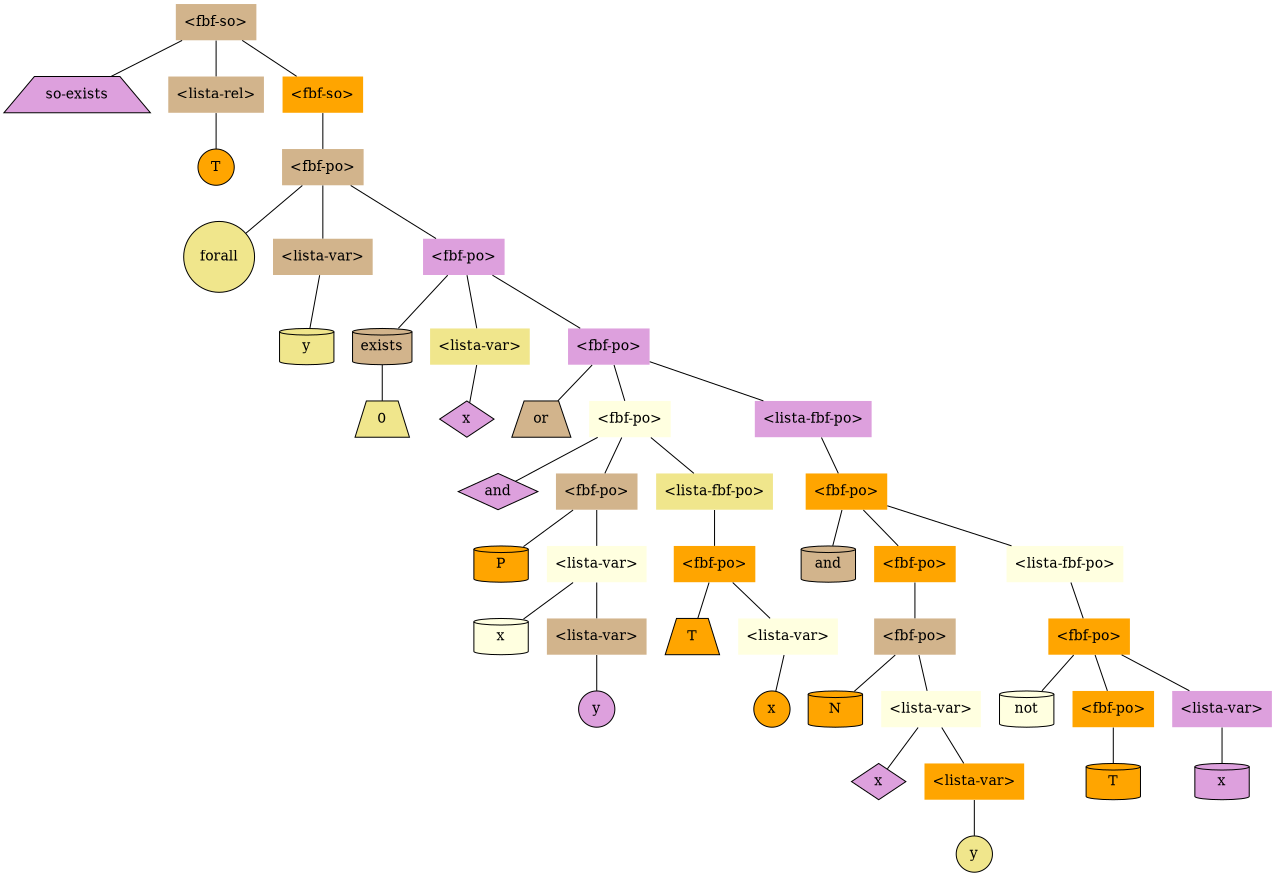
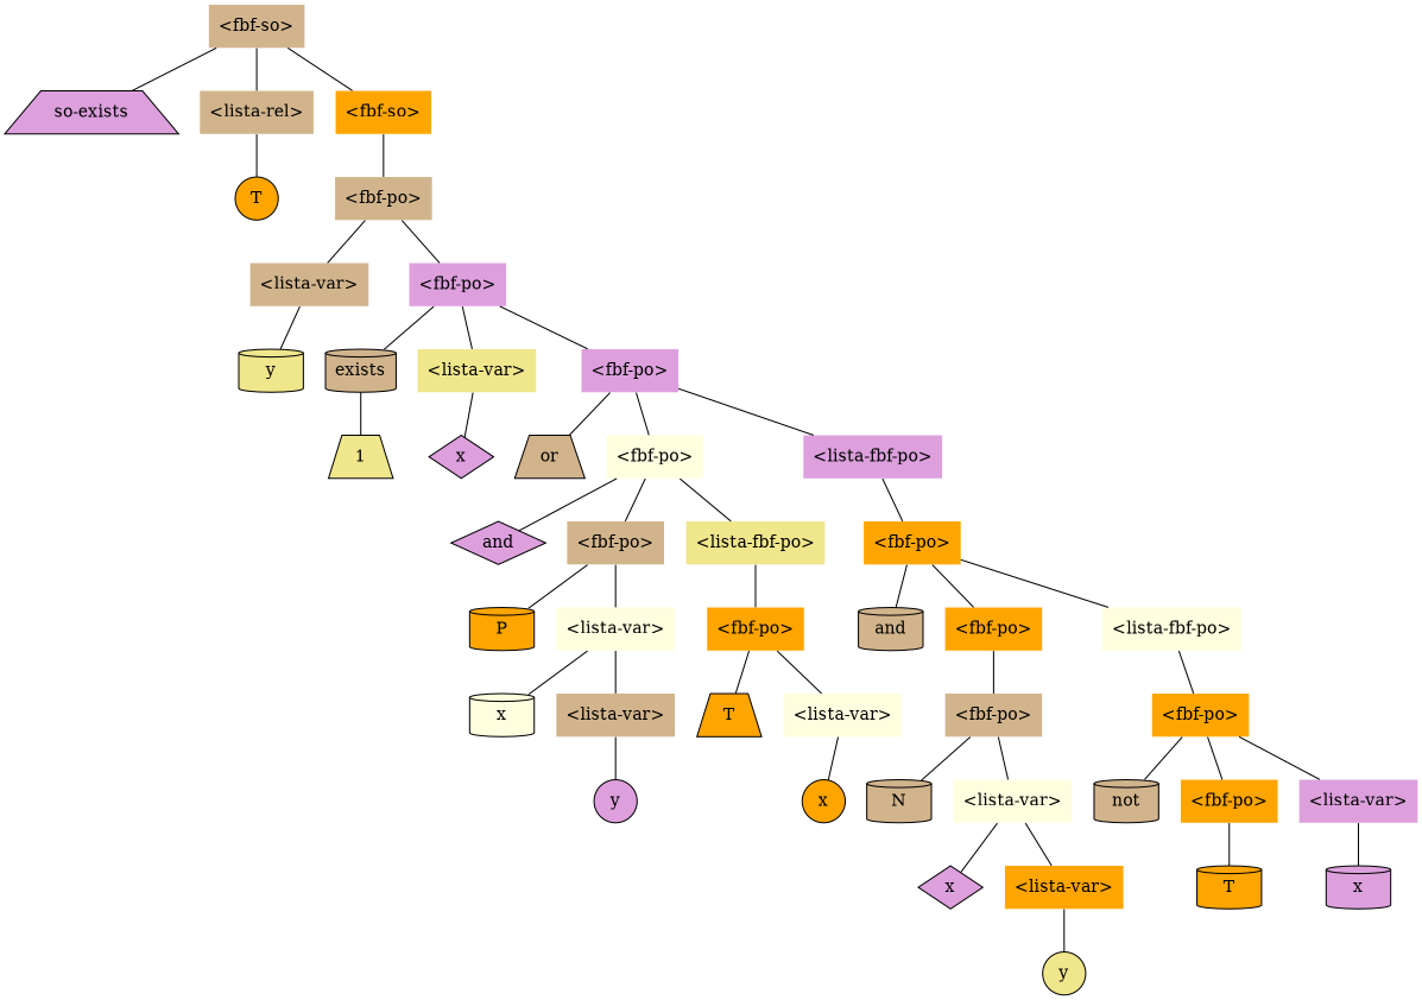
  graph {
    node [fillcolor=orange shape=plaintext style=filled]
    "so-exists" [fillcolor=plum shape=trapezium]
    "<fbf-so>" [fillcolor=tan]
    "<lista-rel>" [fillcolor=tan]
    n4 [label="<fbf-so>"]
    T [shape=circle]
    "<fbf-po>" [fillcolor=tan]
-   1 [fillcolor=khaki shape=trapezium label=0]
-   forall [fillcolor=khaki shape=circle]
+   1 [fillcolor=khaki shape=trapezium]
    "<lista-var>" [fillcolor=tan]
    n10 [fillcolor=plum label="<fbf-po>"]
    y [fillcolor=khaki shape=cylinder]
    exists [fillcolor=tan shape=cylinder]
    n13 [fillcolor=khaki label="<lista-var>"]
    n14 [fillcolor=plum label="<fbf-po>"]
    x [fillcolor=plum shape=diamond]
    or [fillcolor=tan shape=trapezium]
    n17 [fillcolor=lightyellow label="<fbf-po>"]
    "<lista-fbf-po>" [fillcolor=plum]
    and [fillcolor=plum shape=diamond]
    n20 [fillcolor=tan label="<fbf-po>"]
    n21 [fillcolor=khaki label="<lista-fbf-po>"]
    n22 [label="<fbf-po>"]
    P [shape=cylinder]
    n24 [fillcolor=lightyellow label="<lista-var>"]
    n25 [label="<fbf-po>"]
    n26 [fillcolor=lightyellow label=x shape=cylinder]
    n27 [fillcolor=tan label="<lista-var>"]
    n28 [fillcolor=plum label=y shape=circle]
    n29 [label=T shape=trapezium]
    n30 [fillcolor=lightyellow label="<lista-var>"]
    n31 [fillcolor=tan label=and shape=cylinder]
    n32 [label="<fbf-po>"]
    n33 [fillcolor=lightyellow label="<lista-fbf-po>"]
    n34 [label=x shape=circle]
    n35 [fillcolor=tan label="<fbf-po>"]
    n36 [label="<fbf-po>"]
-   N [shape=cylinder]
+   N [fillcolor=tan shape=cylinder]
    n38 [fillcolor=lightyellow label="<lista-var>"]
    n39 [fillcolor=plum label=x shape=diamond]
    n40 [label="<lista-var>"]
    n41 [fillcolor=khaki label=y shape=circle]
-   not [fillcolor=lightyellow shape=cylinder]
+   not [fillcolor=tan shape=cylinder]
    n43 [label="<fbf-po>"]
    n44 [fillcolor=plum label="<lista-var>"]
    n45 [label=T shape=cylinder]
    n46 [fillcolor=plum label=x shape=cylinder]
    "<fbf-so>" -- "so-exists"
    "<fbf-so>" -- "<lista-rel>"
    "<fbf-so>" -- n4
    "<lista-rel>" -- T
    n4 -- "<fbf-po>"
-   "<fbf-po>" -- forall
    "<fbf-po>" -- "<lista-var>"
    "<fbf-po>" -- n10
    "<lista-var>" -- y
    n10 -- exists
    n10 -- n13
    n10 -- n14
    exists -- 1
    n13 -- x
    n14 -- or
    n14 -- n17
    n14 -- "<lista-fbf-po>"
    n17 -- and
    n17 -- n20
    n17 -- n21
    "<lista-fbf-po>" -- n22
    n20 -- P
    n20 -- n24
    n21 -- n25
    n22 -- n31
    n22 -- n32
    n22 -- n33
    n24 -- n26
    n24 -- n27
    n25 -- n29
    n25 -- n30
    n27 -- n28
    n30 -- n34
    n32 -- n35
    n33 -- n36
    n35 -- N
    n35 -- n38
    n36 -- not
    n36 -- n43
    n36 -- n44
    n38 -- n39
    n38 -- n40
    n40 -- n41
    n43 -- n45
    n44 -- n46
  }
